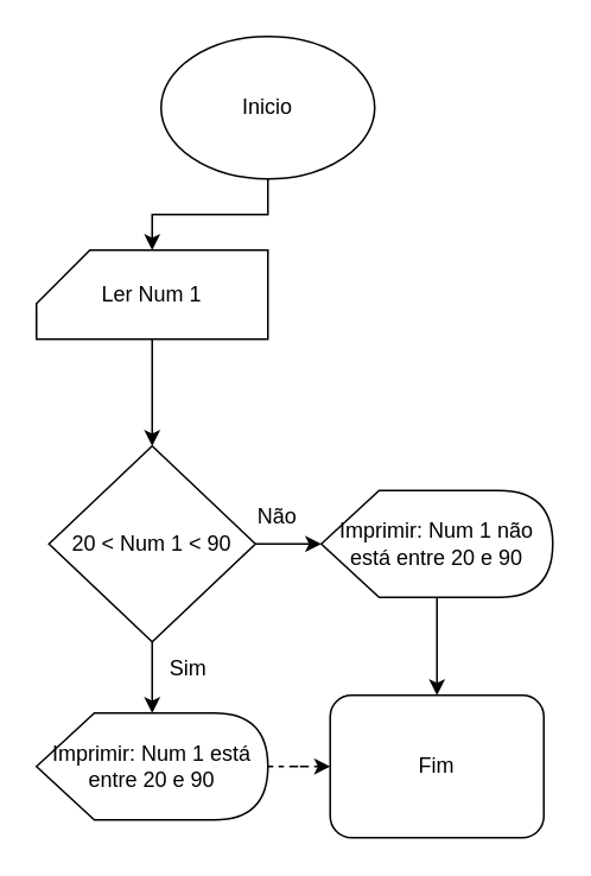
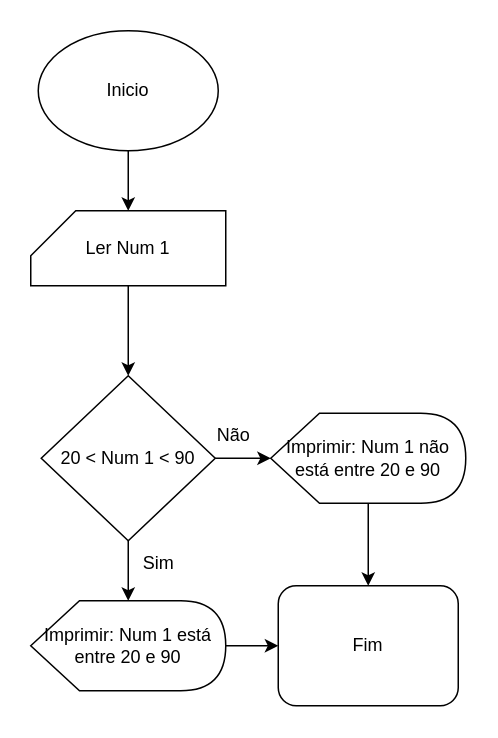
  <mxCell id="0" />
  <mxCell id="1" parent="0" />
  <mxCell id="2" value="" style="edgeStyle=orthogonalEdgeStyle;rounded=0;orthogonalLoop=1;jettySize=auto;html=1;" edge="1" parent="1" source="3" target="5"><mxGeometry relative="1" as="geometry" /></mxCell>
- <mxCell id="3" value="Inicio" style="ellipse;whiteSpace=wrap;html=1;" vertex="1" parent="1"><mxGeometry x="90" y="20" width="120" height="80" as="geometry" /></mxCell>
+ <mxCell id="3" value="Inicio" style="ellipse;whiteSpace=wrap;html=1;" vertex="1" parent="1"><mxGeometry x="25" y="20" width="120" height="80" as="geometry" /></mxCell>
  <mxCell id="4" value="" style="edgeStyle=orthogonalEdgeStyle;rounded=0;orthogonalLoop=1;jettySize=auto;html=1;" edge="1" parent="1" source="5"><mxGeometry relative="1" as="geometry"><mxPoint x="85" y="250" as="targetPoint" /></mxGeometry></mxCell>
  <mxCell id="5" value="Ler Num 1" style="shape=card;whiteSpace=wrap;html=1;" vertex="1" parent="1"><mxGeometry x="20" y="140" width="130" height="50" as="geometry" /></mxCell>
  <mxCell id="6" value="" style="edgeStyle=orthogonalEdgeStyle;rounded=0;orthogonalLoop=1;jettySize=auto;html=1;" edge="1" parent="1" source="8"><mxGeometry relative="1" as="geometry"><mxPoint x="85" y="400" as="targetPoint" /></mxGeometry></mxCell>
  <mxCell id="7" value="" style="edgeStyle=orthogonalEdgeStyle;rounded=0;orthogonalLoop=1;jettySize=auto;html=1;" edge="1" parent="1" source="8" target="13"><mxGeometry relative="1" as="geometry" /></mxCell>
  <mxCell id="8" value="20 &amp;lt; Num 1 &amp;lt; 90" style="rhombus;whiteSpace=wrap;html=1;" vertex="1" parent="1"><mxGeometry x="27" y="250" width="116" height="110" as="geometry" /></mxCell>
- <mxCell id="9" value="" style="edgeStyle=orthogonalEdgeStyle;rounded=0;orthogonalLoop=1;jettySize=auto;html=1;dashed=1;" edge="1" parent="1" source="10" target="15"><mxGeometry relative="1" as="geometry" /></mxCell>
+ <mxCell id="9" value="" style="edgeStyle=orthogonalEdgeStyle;rounded=0;orthogonalLoop=1;jettySize=auto;html=1;" edge="1" parent="1" source="10" target="15"><mxGeometry relative="1" as="geometry" /></mxCell>
  <mxCell id="10" value="Imprimir: Num 1 está entre 20 e 90" style="shape=display;whiteSpace=wrap;html=1;" vertex="1" parent="1"><mxGeometry x="20" y="400" width="130" height="60" as="geometry" /></mxCell>
  <mxCell id="11" value="Sim" style="text;html=1;align=center;verticalAlign=middle;resizable=0;points=[];autosize=1;strokeColor=none;fillColor=none;" vertex="1" parent="1"><mxGeometry x="85" y="360" width="40" height="30" as="geometry" /></mxCell>
  <mxCell id="12" value="" style="edgeStyle=orthogonalEdgeStyle;rounded=0;orthogonalLoop=1;jettySize=auto;html=1;" edge="1" parent="1" source="13" target="15"><mxGeometry relative="1" as="geometry" /></mxCell>
  <mxCell id="13" value="Imprimir: Num 1 não está entre 20 e 90" style="shape=display;whiteSpace=wrap;html=1;" vertex="1" parent="1"><mxGeometry x="180" y="275" width="130" height="60" as="geometry" /></mxCell>
  <mxCell id="14" value="Não" style="text;html=1;align=center;verticalAlign=middle;resizable=0;points=[];autosize=1;strokeColor=none;fillColor=none;" vertex="1" parent="1"><mxGeometry x="130" y="275" width="50" height="30" as="geometry" /></mxCell>
  <mxCell id="15" value="Fim" style="whiteSpace=wrap;html=1;rounded=1;" vertex="1" parent="1"><mxGeometry x="185" y="390" width="120" height="80" as="geometry" /></mxCell>
